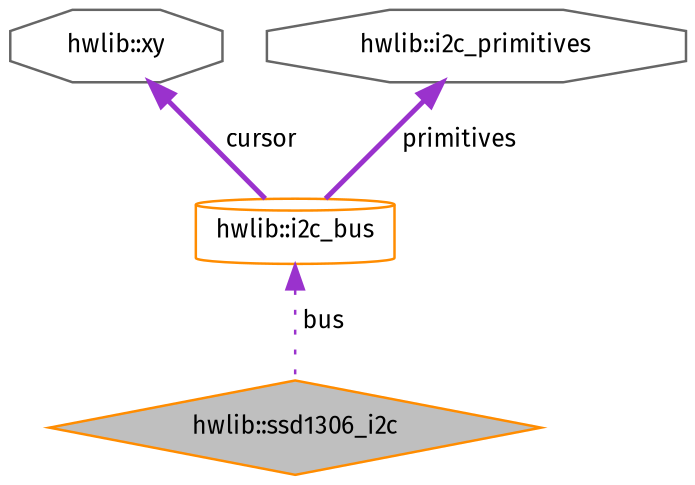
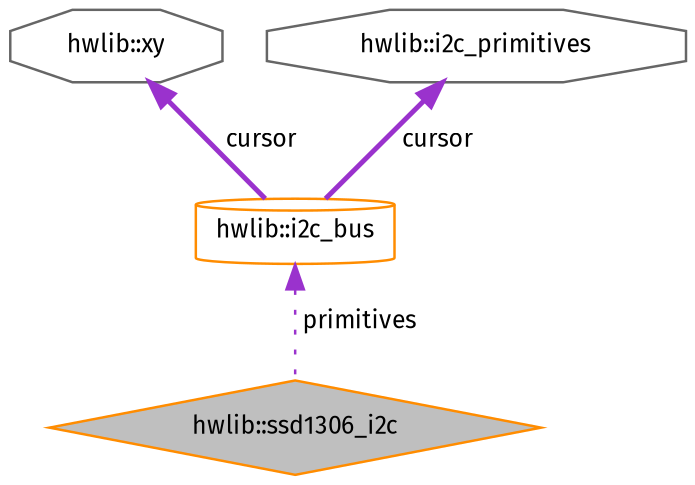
  digraph {
    fontname="Fira Sans"
    node [color=darkorange fillcolor=white fontname="Fira Sans" fontsize=10 shape=octagon style=filled]
    edge [color=darkorchid3 dir=back fontname="Fira Sans" fontsize=10 labelfontname=Helvetica labelfontsize=10 style=bold]
    n1 [fillcolor=grey75 fontcolor=black height=0.2 label="hwlib::ssd1306_i2c" shape=diamond width=0.4]
    n2 [color=gray40 height=0.2 label="hwlib::xy" width=0.4]
    n3 [height=0.2 label="hwlib::i2c_bus" shape=cylinder width=0.4]
    n4 [color=gray40 height=0.2 label="hwlib::i2c_primitives" width=0.4]
    n2 -> n3 [label=" cursor"]
-   n3 -> n1 [label=" bus" style=dotted]
-   n4 -> n3 [label=" primitives"]
+   n3 -> n1 [label=" primitives" style=dotted]
+   n4 -> n3 [label=" cursor"]
  }
